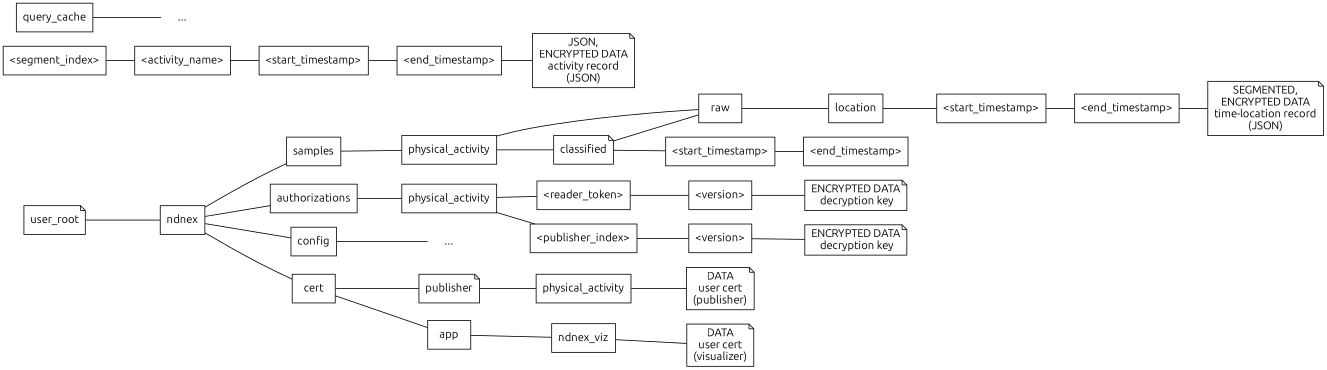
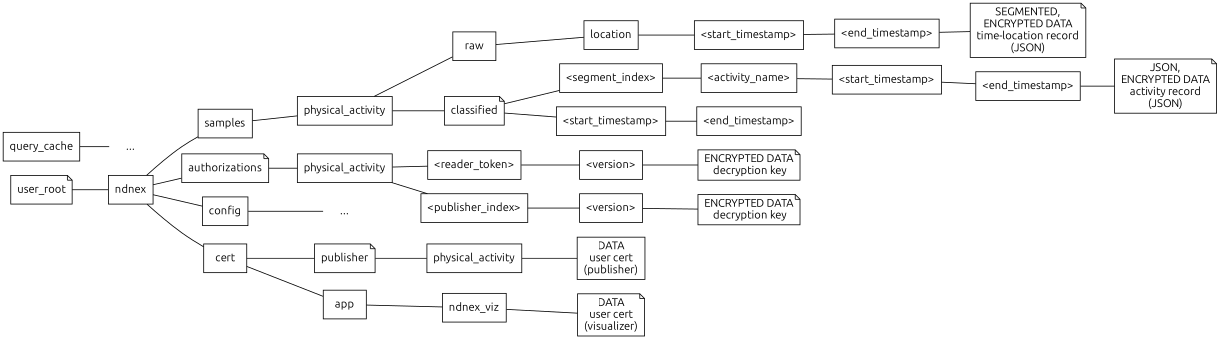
  graph {
    fontname=Ubuntu
    rankdir=LR
    node [fontname=Ubuntu shape=box]
    edge [fontname=Ubuntu]
    n1 [label=physical_activity]
    raw
    classified [shape=note]
    location
    "<segment_index>"
    n6 [label="<start_timestamp>"]
    n7 [label=physical_activity]
    "<reader_token>"
    "<publisher_index>"
    n10 [label="<version>"]
    n11 [label="<version>"]
    user_root [shape=note]
    ndnex
    samples
-   authorizations
+   authorizations [shape=note]
    config
    cert
    n18 [label="..." shape=plaintext]
    n19 [label="..." shape=plaintext]
    query_cache
    publisher [shape=note]
    app
    n23 [label=physical_activity]
    ndnex_viz
-   n25 [label="DATA\nuser cert\n(publisher)" shape=note]
+   n25 [label="DATA\nuser cert\n(publisher)"]
    n26 [label="DATA\nuser cert\n(visualizer)" shape=note]
    n27 [label="ENCRYPTED DATA\n decryption key" shape=note]
    n28 [label="ENCRYPTED DATA\n decryption key" shape=note]
    n29 [label="<start_timestamp>"]
    n30 [label="<end_timestamp>"]
    n31 [label="SEGMENTED,\nENCRYPTED DATA\ntime-location record\n(JSON)" shape=note]
    "<activity_name>"
    n33 [label="<end_timestamp>"]
    n34 [label="<start_timestamp>"]
    n35 [label="<end_timestamp>"]
    n36 [label="JSON,\nENCRYPTED DATA\nactivity record\n(JSON)" shape=note]
    n1 -- raw
    n1 -- classified
    raw -- location
-   classified -- raw
+   classified -- "<segment_index>"
    classified -- n6
    location -- n29
    "<segment_index>" -- "<activity_name>"
    n6 -- n33
    n7 -- "<reader_token>"
    n7 -- "<publisher_index>"
    "<reader_token>" -- n10
    "<publisher_index>" -- n11
    n10 -- n27
    n11 -- n28
    user_root -- ndnex
    ndnex -- samples
    ndnex -- authorizations
    ndnex -- config
    ndnex -- cert
    samples -- n1
    authorizations -- n7
    config -- n18
    cert -- publisher
    cert -- app
    query_cache -- n19
    publisher -- n23
    app -- ndnex_viz
    n23 -- n25
    ndnex_viz -- n26
    n29 -- n30
    n30 -- n31
    "<activity_name>" -- n34
    n34 -- n35
    n35 -- n36
  }
